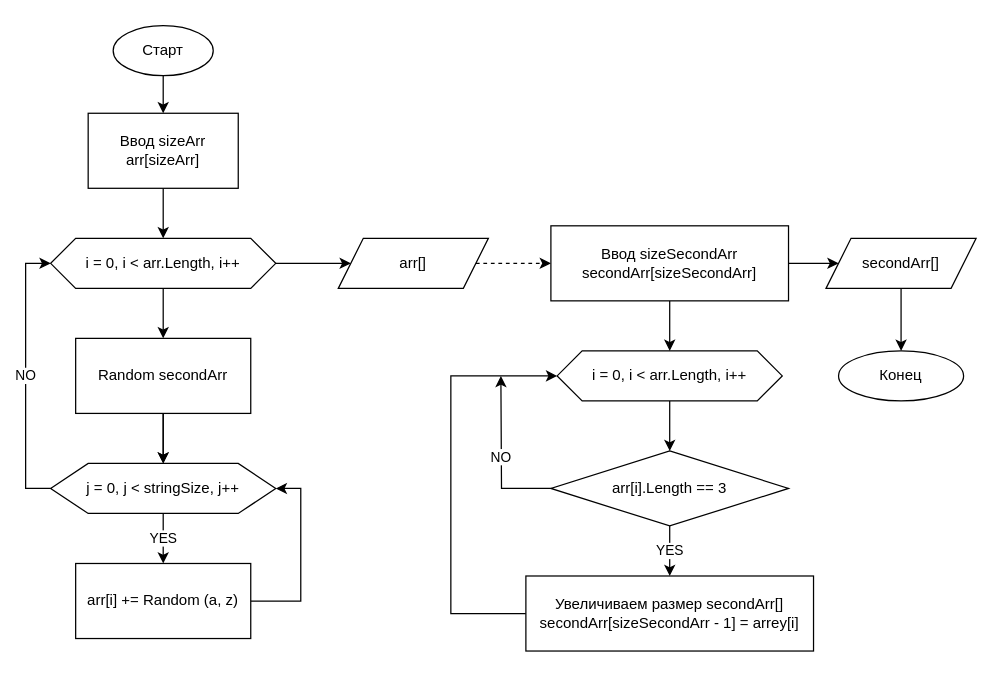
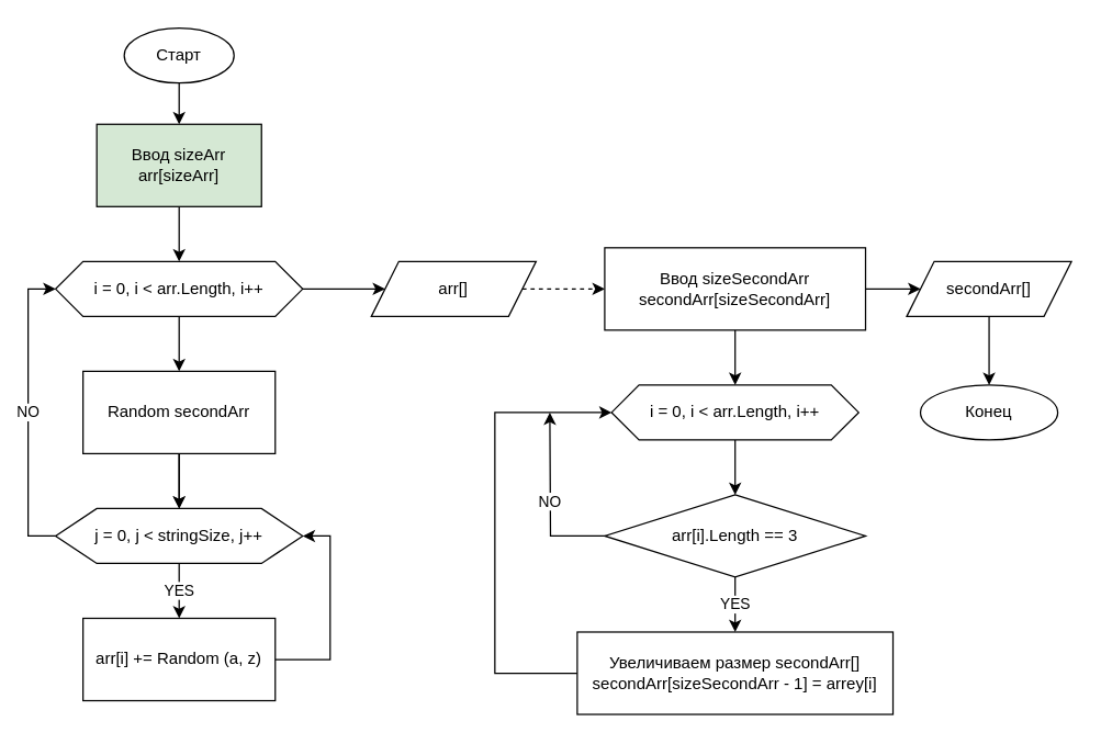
  <mxCell id="0" />
  <mxCell id="1" parent="0" />
  <mxCell id="2" value="" style="edgeStyle=orthogonalEdgeStyle;rounded=0;orthogonalLoop=1;jettySize=auto;html=1;" edge="1" parent="1" source="3" target="5"><mxGeometry relative="1" as="geometry" /></mxCell>
  <mxCell id="3" value="Старт" style="ellipse;whiteSpace=wrap;html=1;" vertex="1" parent="1"><mxGeometry x="90" y="20" width="80" height="40" as="geometry" /></mxCell>
  <mxCell id="4" value="" style="edgeStyle=orthogonalEdgeStyle;rounded=0;orthogonalLoop=1;jettySize=auto;html=1;" edge="1" parent="1" source="5" target="8"><mxGeometry relative="1" as="geometry" /></mxCell>
- <mxCell id="5" value="Ввод sizeArr&lt;br&gt;arr[sizeArr]" style="whiteSpace=wrap;html=1;" vertex="1" parent="1"><mxGeometry x="70" y="90" width="120" height="60" as="geometry" /></mxCell>
+ <mxCell id="5" value="Ввод sizeArr&lt;br&gt;arr[sizeArr]" style="whiteSpace=wrap;html=1;fillColor=#d5e8d4;" vertex="1" parent="1"><mxGeometry x="70" y="90" width="120" height="60" as="geometry" /></mxCell>
  <mxCell id="6" value="" style="edgeStyle=orthogonalEdgeStyle;rounded=0;orthogonalLoop=1;jettySize=auto;html=1;" edge="1" parent="1" source="8" target="11"><mxGeometry relative="1" as="geometry" /></mxCell>
  <mxCell id="7" value="" style="edgeStyle=orthogonalEdgeStyle;rounded=0;orthogonalLoop=1;jettySize=auto;html=1;" edge="1" parent="1" source="8" target="18"><mxGeometry relative="1" as="geometry" /></mxCell>
  <mxCell id="8" value="i = 0, i &amp;lt; arr.Length, i++" style="shape=hexagon;perimeter=hexagonPerimeter2;whiteSpace=wrap;html=1;fixedSize=1;" vertex="1" parent="1"><mxGeometry x="40" y="190" width="180" height="40" as="geometry" /></mxCell>
  <mxCell id="9" value="" style="edgeStyle=orthogonalEdgeStyle;rounded=0;orthogonalLoop=1;jettySize=auto;html=1;" edge="1" parent="1" source="11" target="14"><mxGeometry relative="1" as="geometry" /></mxCell>
  <mxCell id="10" value="" style="edgeStyle=orthogonalEdgeStyle;rounded=0;orthogonalLoop=1;jettySize=auto;html=1;" edge="1" parent="1" source="11" target="14"><mxGeometry relative="1" as="geometry" /></mxCell>
  <mxCell id="11" value="Random secondArr" style="rounded=0;whiteSpace=wrap;html=1;" vertex="1" parent="1"><mxGeometry x="60" y="270" width="140" height="60" as="geometry" /></mxCell>
  <mxCell id="12" value="NO" style="edgeStyle=orthogonalEdgeStyle;rounded=0;orthogonalLoop=1;jettySize=auto;html=1;entryX=0;entryY=0.5;entryDx=0;entryDy=0;" edge="1" parent="1" source="14" target="8"><mxGeometry relative="1" as="geometry"><Array as="points"><mxPoint x="20" y="390" /><mxPoint x="20" y="210" /></Array></mxGeometry></mxCell>
  <mxCell id="13" value="YES" style="edgeStyle=orthogonalEdgeStyle;rounded=0;orthogonalLoop=1;jettySize=auto;html=1;" edge="1" parent="1" source="14" target="16"><mxGeometry relative="1" as="geometry" /></mxCell>
  <mxCell id="14" value="j = 0, j &amp;lt; stringSize, j++" style="shape=hexagon;perimeter=hexagonPerimeter2;whiteSpace=wrap;html=1;fixedSize=1;size=30;" vertex="1" parent="1"><mxGeometry x="40" y="370" width="180" height="40" as="geometry" /></mxCell>
  <mxCell id="15" style="edgeStyle=orthogonalEdgeStyle;rounded=0;orthogonalLoop=1;jettySize=auto;html=1;entryX=1;entryY=0.5;entryDx=0;entryDy=0;" edge="1" parent="1" source="16" target="14"><mxGeometry relative="1" as="geometry"><mxPoint x="260" y="390" as="targetPoint" /><Array as="points"><mxPoint x="240" y="480" /><mxPoint x="240" y="390" /></Array></mxGeometry></mxCell>
  <mxCell id="16" value="arr[i] += Random (a, z)" style="rounded=0;whiteSpace=wrap;html=1;" vertex="1" parent="1"><mxGeometry x="60" y="450" width="140" height="60" as="geometry" /></mxCell>
  <mxCell id="17" value="" style="edgeStyle=orthogonalEdgeStyle;rounded=0;orthogonalLoop=1;jettySize=auto;html=1;dashed=1;" edge="1" parent="1" source="18" target="21"><mxGeometry relative="1" as="geometry" /></mxCell>
  <mxCell id="18" value="arr[]" style="shape=parallelogram;perimeter=parallelogramPerimeter;whiteSpace=wrap;html=1;fixedSize=1;" vertex="1" parent="1"><mxGeometry x="270" y="190" width="120" height="40" as="geometry" /></mxCell>
  <mxCell id="19" value="" style="edgeStyle=orthogonalEdgeStyle;rounded=0;orthogonalLoop=1;jettySize=auto;html=1;" edge="1" parent="1" source="21" target="23"><mxGeometry relative="1" as="geometry" /></mxCell>
  <mxCell id="20" value="" style="edgeStyle=orthogonalEdgeStyle;rounded=0;orthogonalLoop=1;jettySize=auto;html=1;" edge="1" parent="1" source="21" target="30"><mxGeometry relative="1" as="geometry" /></mxCell>
  <mxCell id="21" value="Ввод sizeSecondArr&lt;br&gt;secondArr[sizeSecondArr]" style="whiteSpace=wrap;html=1;" vertex="1" parent="1"><mxGeometry x="440" y="180" width="190" height="60" as="geometry" /></mxCell>
  <mxCell id="22" value="" style="edgeStyle=orthogonalEdgeStyle;rounded=0;orthogonalLoop=1;jettySize=auto;html=1;" edge="1" parent="1" source="23" target="26"><mxGeometry relative="1" as="geometry" /></mxCell>
  <mxCell id="23" value="i = 0, i &amp;lt; arr.Length, i++" style="shape=hexagon;perimeter=hexagonPerimeter2;whiteSpace=wrap;html=1;fixedSize=1;" vertex="1" parent="1"><mxGeometry x="445" y="280" width="180" height="40" as="geometry" /></mxCell>
  <mxCell id="24" value="YES" style="edgeStyle=orthogonalEdgeStyle;rounded=0;orthogonalLoop=1;jettySize=auto;html=1;" edge="1" parent="1" source="26" target="28"><mxGeometry relative="1" as="geometry" /></mxCell>
  <mxCell id="25" value="NO" style="edgeStyle=orthogonalEdgeStyle;rounded=0;orthogonalLoop=1;jettySize=auto;html=1;" edge="1" parent="1" source="26"><mxGeometry relative="1" as="geometry"><mxPoint x="400" y="300" as="targetPoint" /></mxGeometry></mxCell>
  <mxCell id="26" value="arr[i].Length == 3" style="rhombus;whiteSpace=wrap;html=1;" vertex="1" parent="1"><mxGeometry x="440" y="360" width="190" height="60" as="geometry" /></mxCell>
  <mxCell id="27" style="edgeStyle=orthogonalEdgeStyle;rounded=0;orthogonalLoop=1;jettySize=auto;html=1;entryX=0;entryY=0.5;entryDx=0;entryDy=0;" edge="1" parent="1" source="28" target="23"><mxGeometry relative="1" as="geometry"><Array as="points"><mxPoint x="360" y="490" /><mxPoint x="360" y="300" /></Array></mxGeometry></mxCell>
  <mxCell id="28" value="Увеличиваем размер secondArr[]&lt;br&gt;secondArr[sizeSecondArr - 1] = arrey[i]" style="whiteSpace=wrap;html=1;" vertex="1" parent="1"><mxGeometry x="420" y="460" width="230" height="60" as="geometry" /></mxCell>
  <mxCell id="29" value="" style="edgeStyle=orthogonalEdgeStyle;rounded=0;orthogonalLoop=1;jettySize=auto;html=1;" edge="1" parent="1" source="30" target="31"><mxGeometry relative="1" as="geometry" /></mxCell>
  <mxCell id="30" value="secondArr[]" style="shape=parallelogram;perimeter=parallelogramPerimeter;whiteSpace=wrap;html=1;fixedSize=1;" vertex="1" parent="1"><mxGeometry x="660" y="190" width="120" height="40" as="geometry" /></mxCell>
  <mxCell id="31" value="Конец" style="ellipse;whiteSpace=wrap;html=1;" vertex="1" parent="1"><mxGeometry x="670" y="280" width="100" height="40" as="geometry" /></mxCell>
